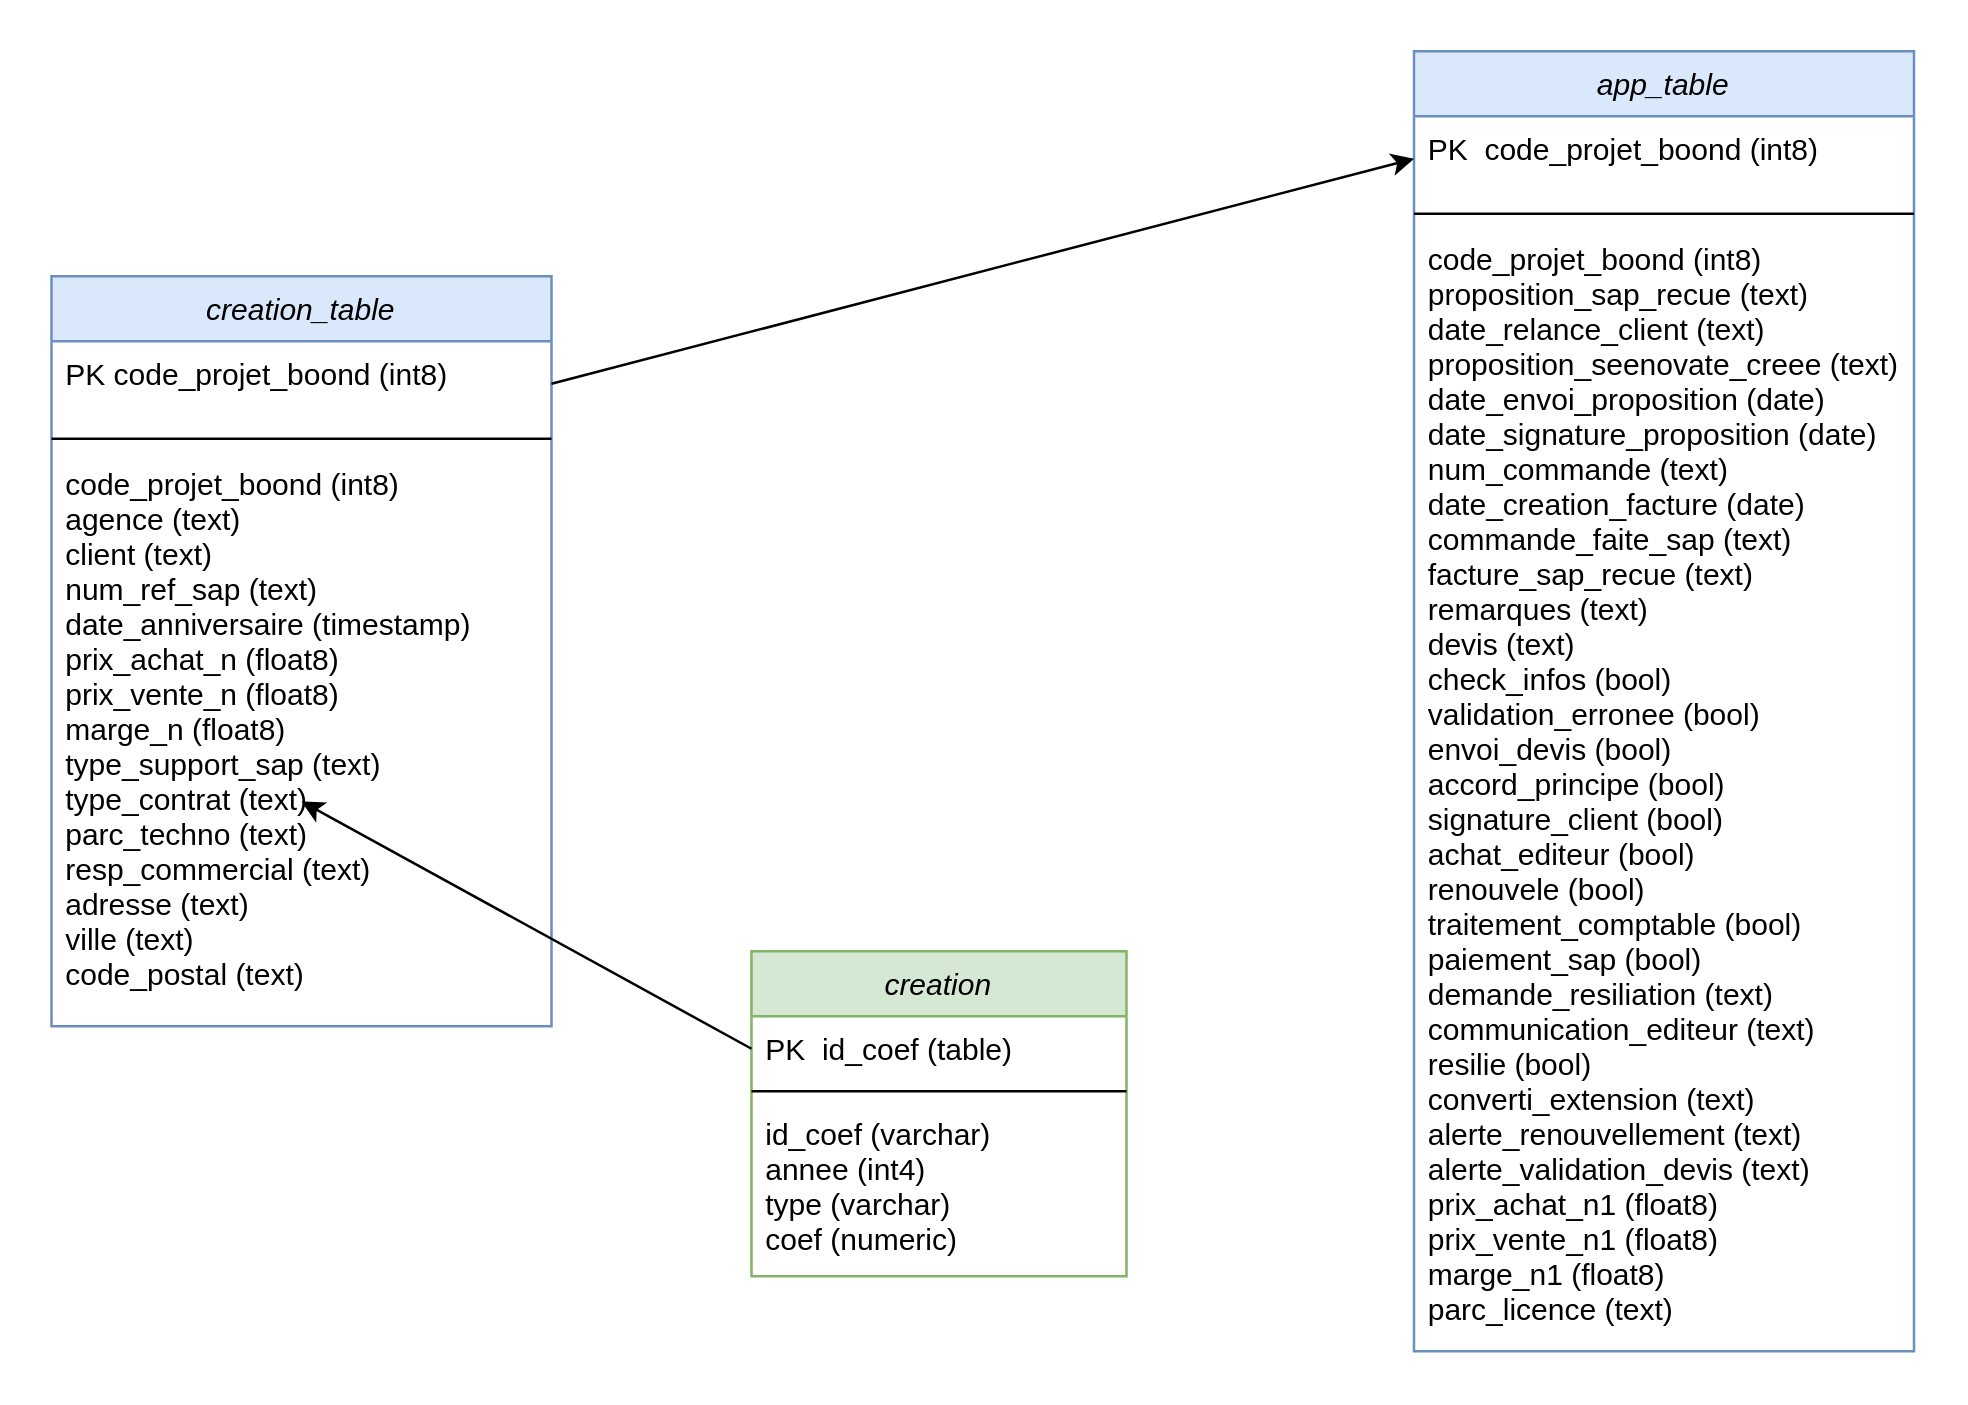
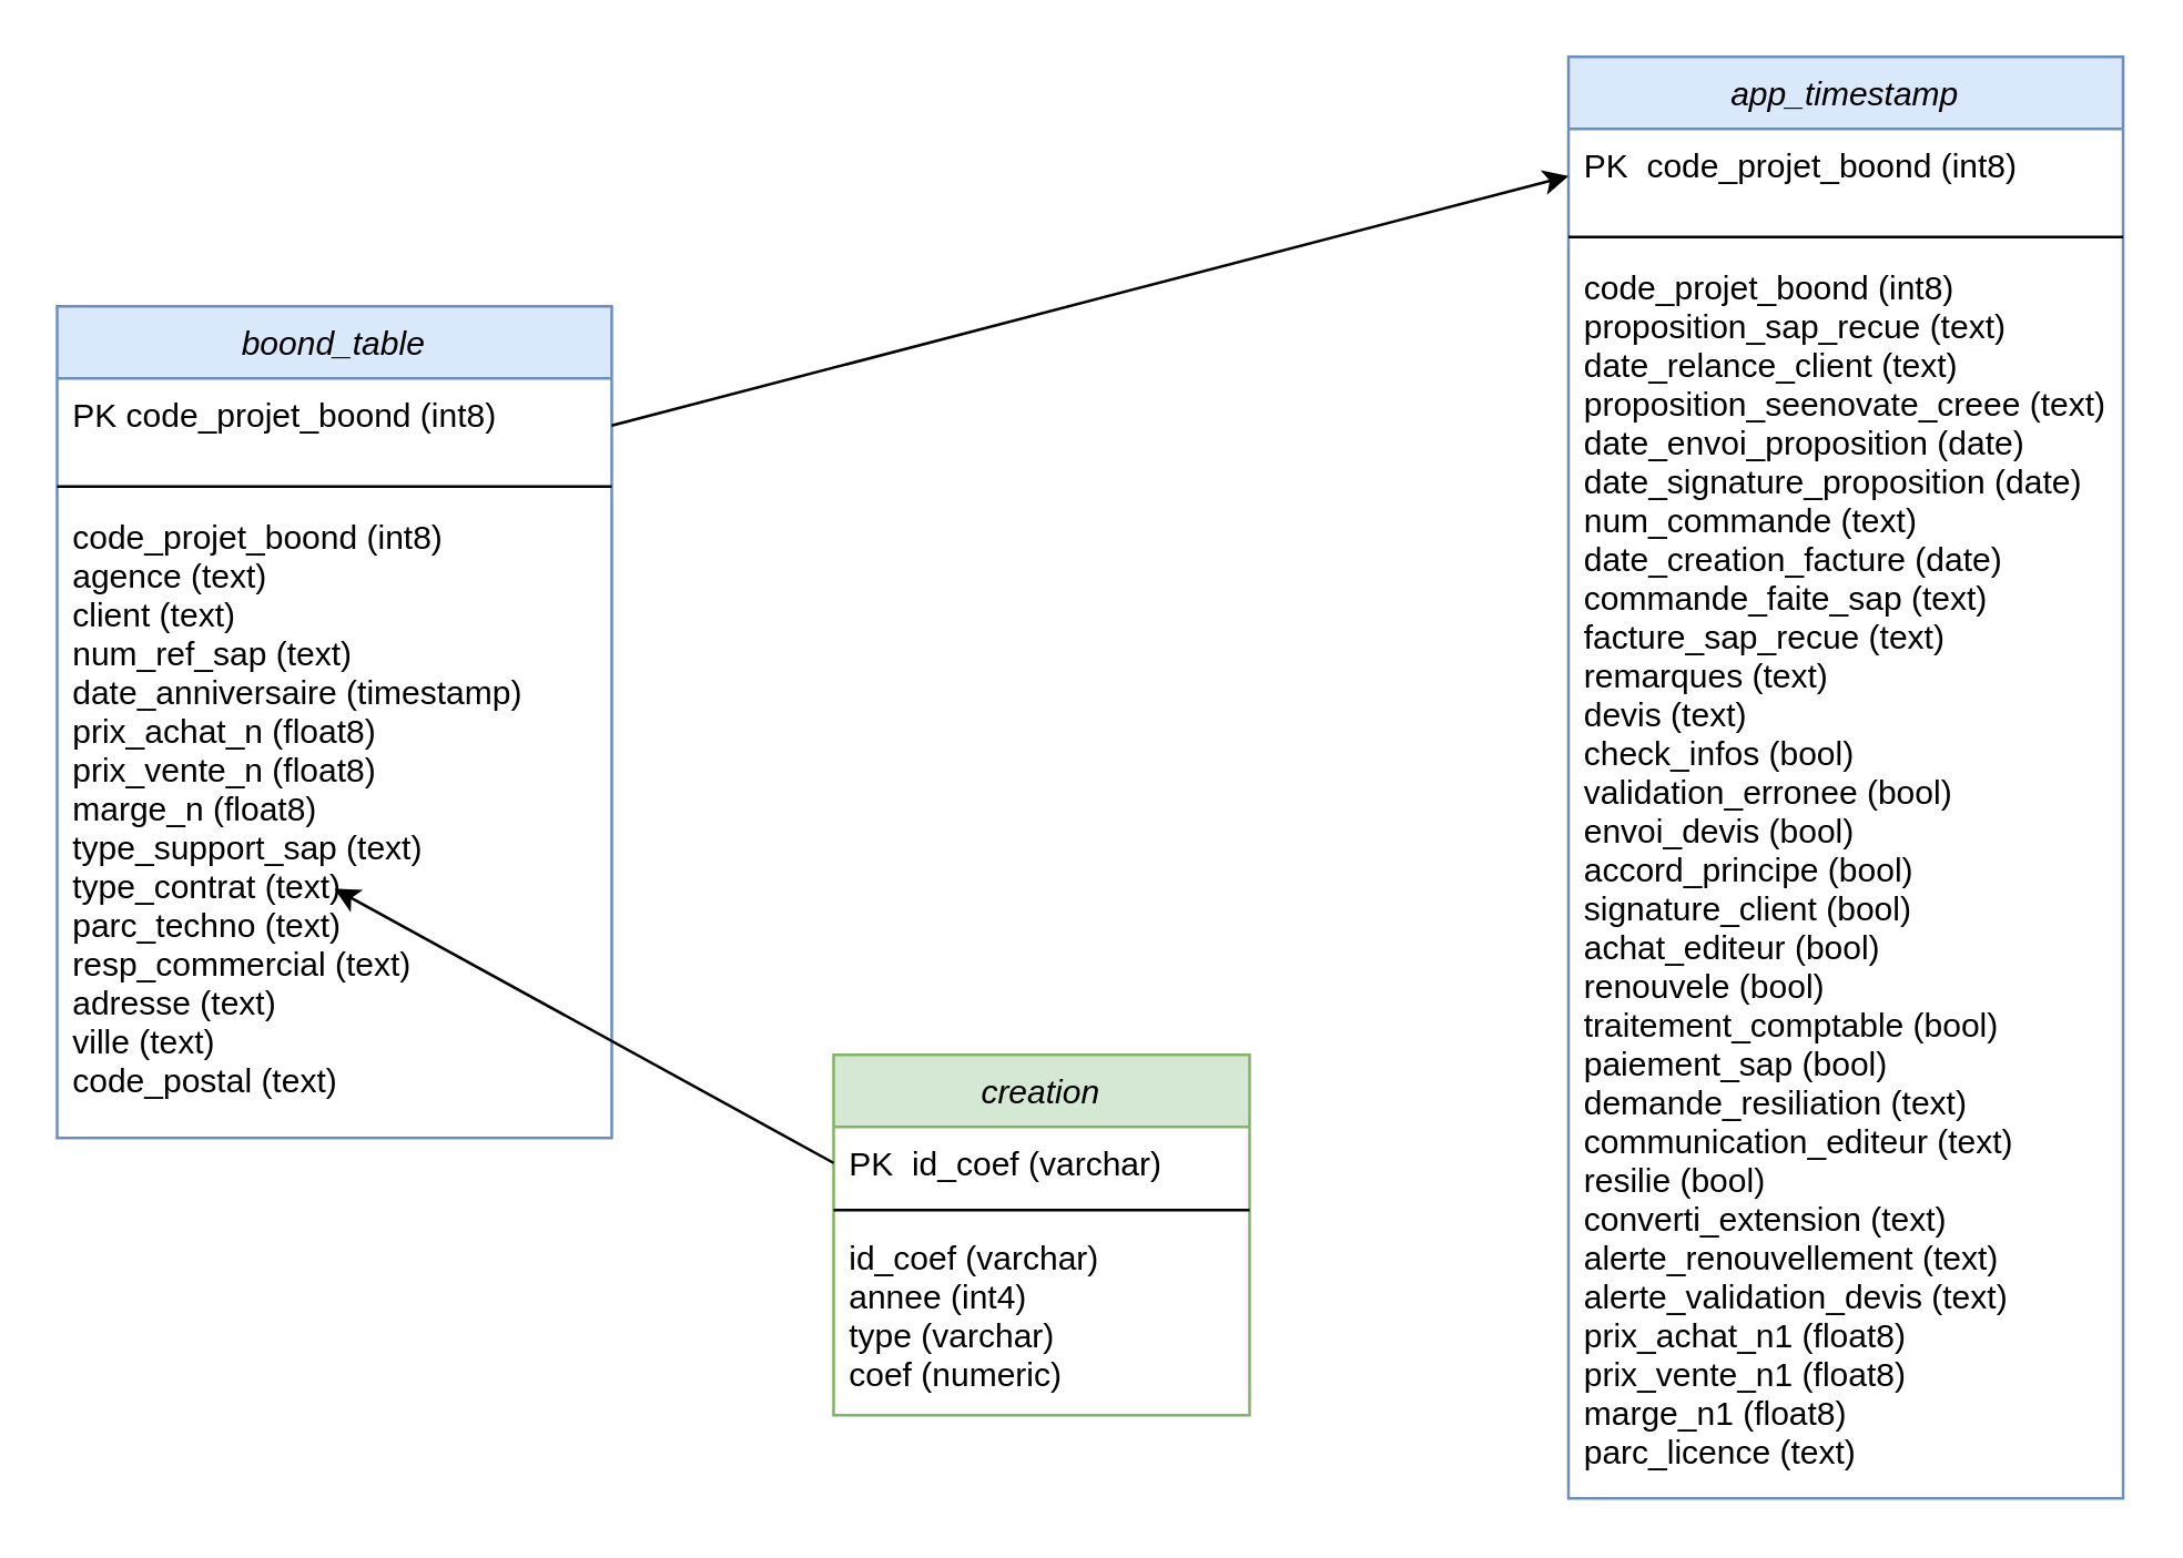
  <mxCell id="0" />
  <mxCell id="1" parent="0" />
- <mxCell id="2" value="app_table" style="swimlane;fontStyle=2;align=center;verticalAlign=top;childLayout=stackLayout;horizontal=1;startSize=26;horizontalStack=0;resizeParent=1;resizeLast=0;collapsible=1;marginBottom=0;rounded=0;shadow=0;strokeWidth=1;fillColor=#dae8fc;strokeColor=#6c8ebf;" vertex="1" parent="1"><mxGeometry x="565" y="20" width="200" height="520" as="geometry"><mxRectangle x="230" y="140" width="160" height="26" as="alternateBounds" /></mxGeometry></mxCell>
+ <mxCell id="2" value="app_timestamp" style="swimlane;fontStyle=2;align=center;verticalAlign=top;childLayout=stackLayout;horizontal=1;startSize=26;horizontalStack=0;resizeParent=1;resizeLast=0;collapsible=1;marginBottom=0;rounded=0;shadow=0;strokeWidth=1;fillColor=#dae8fc;strokeColor=#6c8ebf;" vertex="1" parent="1"><mxGeometry x="565" y="20" width="200" height="520" as="geometry"><mxRectangle x="230" y="140" width="160" height="26" as="alternateBounds" /></mxGeometry></mxCell>
  <mxCell id="3" value="PK  code_projet_boond (int8)&#10;" style="text;align=left;verticalAlign=top;spacingLeft=4;spacingRight=4;overflow=hidden;rotatable=0;points=[[0,0.5],[1,0.5]];portConstraint=eastwest;" vertex="1" parent="2"><mxGeometry y="26" width="200" height="34" as="geometry" /></mxCell>
  <mxCell id="4" value="" style="line;html=1;strokeWidth=1;align=left;verticalAlign=middle;spacingTop=-1;spacingLeft=3;spacingRight=3;rotatable=0;labelPosition=right;points=[];portConstraint=eastwest;" vertex="1" parent="2"><mxGeometry y="60" width="200" height="10" as="geometry" /></mxCell>
  <mxCell id="5" value="code_projet_boond (int8)&#10;proposition_sap_recue (text)&#10;date_relance_client (text)&#10;proposition_seenovate_creee (text)&#10;date_envoi_proposition (date)&#10;date_signature_proposition (date)&#10;num_commande (text)&#10;date_creation_facture (date)&#10;commande_faite_sap (text)&#10;facture_sap_recue (text)&#10;remarques (text)&#10;devis (text)&#10;check_infos (bool)&#10;validation_erronee (bool)&#10;envoi_devis (bool)&#10;accord_principe (bool)&#10;signature_client (bool)&#10;achat_editeur (bool)&#10;renouvele (bool)&#10;traitement_comptable (bool)&#10;paiement_sap (bool)&#10;demande_resiliation (text)&#10;communication_editeur (text)&#10;resilie (bool)&#10;converti_extension (text)&#10;alerte_renouvellement (text)&#10;alerte_validation_devis (text)&#10;prix_achat_n1 (float8)&#10;prix_vente_n1 (float8)&#10;marge_n1 (float8)&#10;parc_licence (text)&#10;&#10;&#10;&#10;&#10;&#10;" style="text;align=left;verticalAlign=top;spacingLeft=4;spacingRight=4;overflow=hidden;rotatable=0;points=[[0,0.5],[1,0.5]];portConstraint=eastwest;" vertex="1" parent="2"><mxGeometry y="70" width="200" height="450" as="geometry" /></mxCell>
- <mxCell id="6" value="creation_table" style="swimlane;fontStyle=2;align=center;verticalAlign=top;childLayout=stackLayout;horizontal=1;startSize=26;horizontalStack=0;resizeParent=1;resizeLast=0;collapsible=1;marginBottom=0;rounded=0;shadow=0;strokeWidth=1;fillColor=#dae8fc;strokeColor=#6c8ebf;" vertex="1" parent="1"><mxGeometry x="20" y="110" width="200" height="300" as="geometry"><mxRectangle x="230" y="140" width="160" height="26" as="alternateBounds" /></mxGeometry></mxCell>
+ <mxCell id="6" value="boond_table" style="swimlane;fontStyle=2;align=center;verticalAlign=top;childLayout=stackLayout;horizontal=1;startSize=26;horizontalStack=0;resizeParent=1;resizeLast=0;collapsible=1;marginBottom=0;rounded=0;shadow=0;strokeWidth=1;fillColor=#dae8fc;strokeColor=#6c8ebf;" vertex="1" parent="1"><mxGeometry x="20" y="110" width="200" height="300" as="geometry"><mxRectangle x="230" y="140" width="160" height="26" as="alternateBounds" /></mxGeometry></mxCell>
  <mxCell id="7" value="PK code_projet_boond (int8)&#10; &#10;" style="text;align=left;verticalAlign=top;spacingLeft=4;spacingRight=4;overflow=hidden;rotatable=0;points=[[0,0.5],[1,0.5]];portConstraint=eastwest;" vertex="1" parent="6"><mxGeometry y="26" width="200" height="34" as="geometry" /></mxCell>
  <mxCell id="8" value="" style="line;html=1;strokeWidth=1;align=left;verticalAlign=middle;spacingTop=-1;spacingLeft=3;spacingRight=3;rotatable=0;labelPosition=right;points=[];portConstraint=eastwest;" vertex="1" parent="6"><mxGeometry y="60" width="200" height="10" as="geometry" /></mxCell>
  <mxCell id="9" value="code_projet_boond (int8)&#10;agence (text)&#10;client (text)&#10;num_ref_sap (text)&#10;date_anniversaire (timestamp)&#10;prix_achat_n (float8)&#10;prix_vente_n (float8)&#10;marge_n (float8)&#10;type_support_sap (text)&#10;type_contrat (text)&#10;parc_techno (text)&#10;resp_commercial (text)&#10;adresse (text)&#10;ville (text)&#10;code_postal (text)&#10;" style="text;align=left;verticalAlign=top;spacingLeft=4;spacingRight=4;overflow=hidden;rotatable=0;points=[[0,0.5],[1,0.5]];portConstraint=eastwest;" vertex="1" parent="6"><mxGeometry y="70" width="200" height="230" as="geometry" /></mxCell>
  <mxCell id="10" value="creation" style="swimlane;fontStyle=2;align=center;verticalAlign=top;childLayout=stackLayout;horizontal=1;startSize=26;horizontalStack=0;resizeParent=1;resizeLast=0;collapsible=1;marginBottom=0;rounded=0;shadow=0;strokeWidth=1;fillColor=#d5e8d4;strokeColor=#82b366;" vertex="1" parent="1"><mxGeometry x="300" y="380" width="150" height="130" as="geometry"><mxRectangle x="230" y="140" width="160" height="26" as="alternateBounds" /></mxGeometry></mxCell>
- <mxCell id="11" value="PK  id_coef (table)" style="text;align=left;verticalAlign=top;spacingLeft=4;spacingRight=4;overflow=hidden;rotatable=0;points=[[0,0.5],[1,0.5]];portConstraint=eastwest;" vertex="1" parent="10"><mxGeometry y="26" width="150" height="26" as="geometry" /></mxCell>
+ <mxCell id="11" value="PK  id_coef (varchar)" style="text;align=left;verticalAlign=top;spacingLeft=4;spacingRight=4;overflow=hidden;rotatable=0;points=[[0,0.5],[1,0.5]];portConstraint=eastwest;" vertex="1" parent="10"><mxGeometry y="26" width="150" height="26" as="geometry" /></mxCell>
  <mxCell id="12" value="" style="line;html=1;strokeWidth=1;align=left;verticalAlign=middle;spacingTop=-1;spacingLeft=3;spacingRight=3;rotatable=0;labelPosition=right;points=[];portConstraint=eastwest;" vertex="1" parent="10"><mxGeometry y="52" width="150" height="8" as="geometry" /></mxCell>
  <mxCell id="13" value="id_coef (varchar)&#10;annee (int4)&#10;type (varchar)&#10;coef (numeric)" style="text;align=left;verticalAlign=top;spacingLeft=4;spacingRight=4;overflow=hidden;rotatable=0;points=[[0,0.5],[1,0.5]];portConstraint=eastwest;" vertex="1" parent="10"><mxGeometry y="60" width="150" height="70" as="geometry" /></mxCell>
  <mxCell id="14" value="" style="endArrow=classic;html=1;rounded=0;entryX=0;entryY=0.5;entryDx=0;entryDy=0;exitX=1;exitY=0.5;exitDx=0;exitDy=0;" edge="1" parent="1" source="7" target="3"><mxGeometry width="50" height="50" relative="1" as="geometry"><mxPoint x="390" y="90" as="sourcePoint" /><mxPoint x="217" y="365.33" as="targetPoint" /></mxGeometry></mxCell>
  <mxCell id="15" value="" style="endArrow=classic;html=1;rounded=0;exitX=0;exitY=0.5;exitDx=0;exitDy=0;entryX=0.5;entryY=0.609;entryDx=0;entryDy=0;entryPerimeter=0;" edge="1" parent="1" source="11" target="9"><mxGeometry width="50" height="50" relative="1" as="geometry"><mxPoint x="220" y="450" as="sourcePoint" /><mxPoint x="135" y="451.29" as="targetPoint" /></mxGeometry></mxCell>
